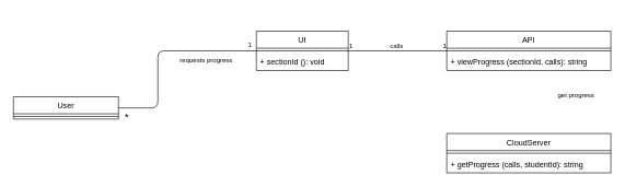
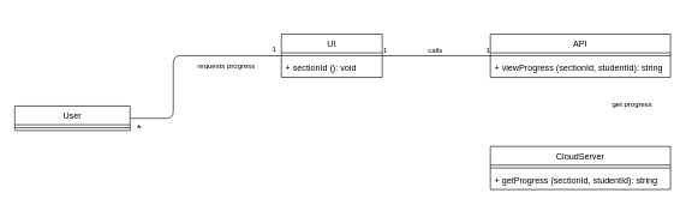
  <mxCell id="0" />
  <mxCell id="1" parent="0" />
  <mxCell id="2" value="" style="endArrow=none;html=1;edgeStyle=orthogonalEdgeStyle;entryX=0;entryY=0.5;entryDx=0;entryDy=0;exitX=1;exitY=0.5;exitDx=0;exitDy=0;" parent="1" target="10" edge="1"><mxGeometry relative="1" as="geometry"><mxPoint x="180" y="164" as="sourcePoint" /><mxPoint x="290" y="74" as="targetPoint" /><Array as="points"><mxPoint x="240" y="164" /><mxPoint x="240" y="77" /></Array></mxGeometry></mxCell>
  <mxCell id="3" value="requests progress" style="resizable=0;html=1;align=right;verticalAlign=bottom;labelBackgroundColor=#ffffff;fontSize=10;" parent="2" connectable="0" vertex="1"><mxGeometry x="1" relative="1" as="geometry"><mxPoint x="-36" y="21.5" as="offset" /></mxGeometry></mxCell>
  <mxCell id="4" value="&lt;font style=&quot;font-size: 15px&quot;&gt;*&lt;/font&gt;" style="resizable=0;html=1;align=right;verticalAlign=bottom;labelBackgroundColor=#ffffff;fontSize=10;" parent="1" connectable="0" vertex="1"><mxGeometry x="206" y="133" as="geometry"><mxPoint x="-10" y="56" as="offset" /></mxGeometry></mxCell>
  <mxCell id="5" value="" style="endArrow=none;html=1;edgeStyle=orthogonalEdgeStyle;exitX=1;exitY=0.5;exitDx=0;exitDy=0;entryX=0;entryY=0.5;entryDx=0;entryDy=0;" parent="1" source="10" edge="1"><mxGeometry relative="1" as="geometry"><mxPoint x="580" y="81.5" as="sourcePoint" /><mxPoint x="680" y="77" as="targetPoint" /><Array as="points"><mxPoint x="670" y="77" /><mxPoint x="670" y="77" /></Array></mxGeometry></mxCell>
  <mxCell id="6" value="1" style="resizable=0;html=1;align=left;verticalAlign=bottom;labelBackgroundColor=#ffffff;fontSize=10;" parent="5" connectable="0" vertex="1"><mxGeometry x="-1" relative="1" as="geometry" /></mxCell>
  <mxCell id="7" value="1" style="resizable=0;html=1;align=right;verticalAlign=bottom;labelBackgroundColor=#ffffff;fontSize=10;" parent="5" connectable="0" vertex="1"><mxGeometry x="1" relative="1" as="geometry" /></mxCell>
  <mxCell id="8" value="calls" style="resizable=0;html=1;align=right;verticalAlign=bottom;labelBackgroundColor=#ffffff;fontSize=10;fillColor=#fff2cc;" parent="1" connectable="0" vertex="1"><mxGeometry x="624" y="20.5" as="geometry"><mxPoint x="-10" y="56" as="offset" /></mxGeometry></mxCell>
  <mxCell id="9" value="get progress" style="resizable=0;html=1;align=right;verticalAlign=bottom;labelBackgroundColor=#ffffff;fontSize=10;fillColor=#dae8fc;" parent="1" connectable="0" vertex="1"><mxGeometry x="915" y="96" as="geometry"><mxPoint x="-10" y="56" as="offset" /></mxGeometry></mxCell>
  <mxCell id="10" value="UI&#10;" style="swimlane;fontStyle=0;align=center;verticalAlign=top;childLayout=stackLayout;horizontal=1;startSize=26;horizontalStack=0;resizeParent=1;resizeParentMax=0;resizeLast=0;collapsible=1;marginBottom=0;" parent="1" vertex="1"><mxGeometry x="390" y="47" width="140" height="60" as="geometry" /></mxCell>
  <mxCell id="11" value="" style="line;strokeWidth=1;fillColor=none;align=left;verticalAlign=middle;spacingTop=-1;spacingLeft=3;spacingRight=3;rotatable=0;labelPosition=right;points=[];portConstraint=eastwest;" parent="10" vertex="1"><mxGeometry y="26" width="140" height="8" as="geometry" /></mxCell>
  <mxCell id="12" value="+ sectionId (): void" style="text;strokeColor=none;fillColor=none;align=left;verticalAlign=top;spacingLeft=4;spacingRight=4;overflow=hidden;rotatable=0;points=[[0,0.5],[1,0.5]];portConstraint=eastwest;" parent="10" vertex="1"><mxGeometry y="34" width="140" height="26" as="geometry" /></mxCell>
  <mxCell id="13" value="API" style="swimlane;fontStyle=0;align=center;verticalAlign=top;childLayout=stackLayout;horizontal=1;startSize=26;horizontalStack=0;resizeParent=1;resizeParentMax=0;resizeLast=0;collapsible=1;marginBottom=0;" parent="1" vertex="1"><mxGeometry x="680" y="47" width="250" height="60" as="geometry" /></mxCell>
  <mxCell id="14" value="" style="line;strokeWidth=1;fillColor=none;align=left;verticalAlign=middle;spacingTop=-1;spacingLeft=3;spacingRight=3;rotatable=0;labelPosition=right;points=[];portConstraint=eastwest;" parent="13" vertex="1"><mxGeometry y="26" width="250" height="8" as="geometry" /></mxCell>
- <mxCell id="15" value="+ viewProgress (sectionId, calls): string" style="text;strokeColor=none;fillColor=none;align=left;verticalAlign=top;spacingLeft=4;spacingRight=4;overflow=hidden;rotatable=0;points=[[0,0.5],[1,0.5]];portConstraint=eastwest;" parent="13" vertex="1"><mxGeometry y="34" width="250" height="26" as="geometry" /></mxCell>
+ <mxCell id="15" value="+ viewProgress (sectionId, studentId): string" style="text;strokeColor=none;fillColor=none;align=left;verticalAlign=top;spacingLeft=4;spacingRight=4;overflow=hidden;rotatable=0;points=[[0,0.5],[1,0.5]];portConstraint=eastwest;" parent="13" vertex="1"><mxGeometry y="34" width="250" height="26" as="geometry" /></mxCell>
  <mxCell id="16" value="CloudServer" style="swimlane;fontStyle=0;align=center;verticalAlign=top;childLayout=stackLayout;horizontal=1;startSize=26;horizontalStack=0;resizeParent=1;resizeParentMax=0;resizeLast=0;collapsible=1;marginBottom=0;" parent="1" vertex="1"><mxGeometry x="680" y="203" width="250" height="60" as="geometry" /></mxCell>
  <mxCell id="17" value="" style="line;strokeWidth=1;fillColor=none;align=left;verticalAlign=middle;spacingTop=-1;spacingLeft=3;spacingRight=3;rotatable=0;labelPosition=right;points=[];portConstraint=eastwest;" parent="16" vertex="1"><mxGeometry y="26" width="250" height="8" as="geometry" /></mxCell>
- <mxCell id="18" value="+ getProgress (calls, studentId): string" style="text;strokeColor=none;fillColor=none;align=left;verticalAlign=top;spacingLeft=4;spacingRight=4;overflow=hidden;rotatable=0;points=[[0,0.5],[1,0.5]];portConstraint=eastwest;" parent="16" vertex="1"><mxGeometry y="34" width="250" height="26" as="geometry" /></mxCell>
+ <mxCell id="18" value="+ getProgress (sectionId, studentId): string" style="text;strokeColor=none;fillColor=none;align=left;verticalAlign=top;spacingLeft=4;spacingRight=4;overflow=hidden;rotatable=0;points=[[0,0.5],[1,0.5]];portConstraint=eastwest;" parent="16" vertex="1"><mxGeometry y="34" width="250" height="26" as="geometry" /></mxCell>
  <mxCell id="19" value="1" style="resizable=0;html=1;align=left;verticalAlign=bottom;labelBackgroundColor=#ffffff;fontSize=10;" parent="1" connectable="0" vertex="1"><mxGeometry x="704" y="88" as="geometry"><mxPoint x="-328" y="-12" as="offset" /></mxGeometry></mxCell>
  <mxCell id="20" value="User" style="swimlane;fontStyle=0;align=center;verticalAlign=top;childLayout=stackLayout;horizontal=1;startSize=26;horizontalStack=0;resizeParent=1;resizeParentMax=0;resizeLast=0;collapsible=1;marginBottom=0;" parent="1" vertex="1"><mxGeometry x="20" y="147" width="160" height="34" as="geometry" /></mxCell>
  <mxCell id="21" value="" style="line;strokeWidth=1;fillColor=none;align=left;verticalAlign=middle;spacingTop=-1;spacingLeft=3;spacingRight=3;rotatable=0;labelPosition=right;points=[];portConstraint=eastwest;" parent="20" vertex="1"><mxGeometry y="26" width="160" height="8" as="geometry" /></mxCell>
